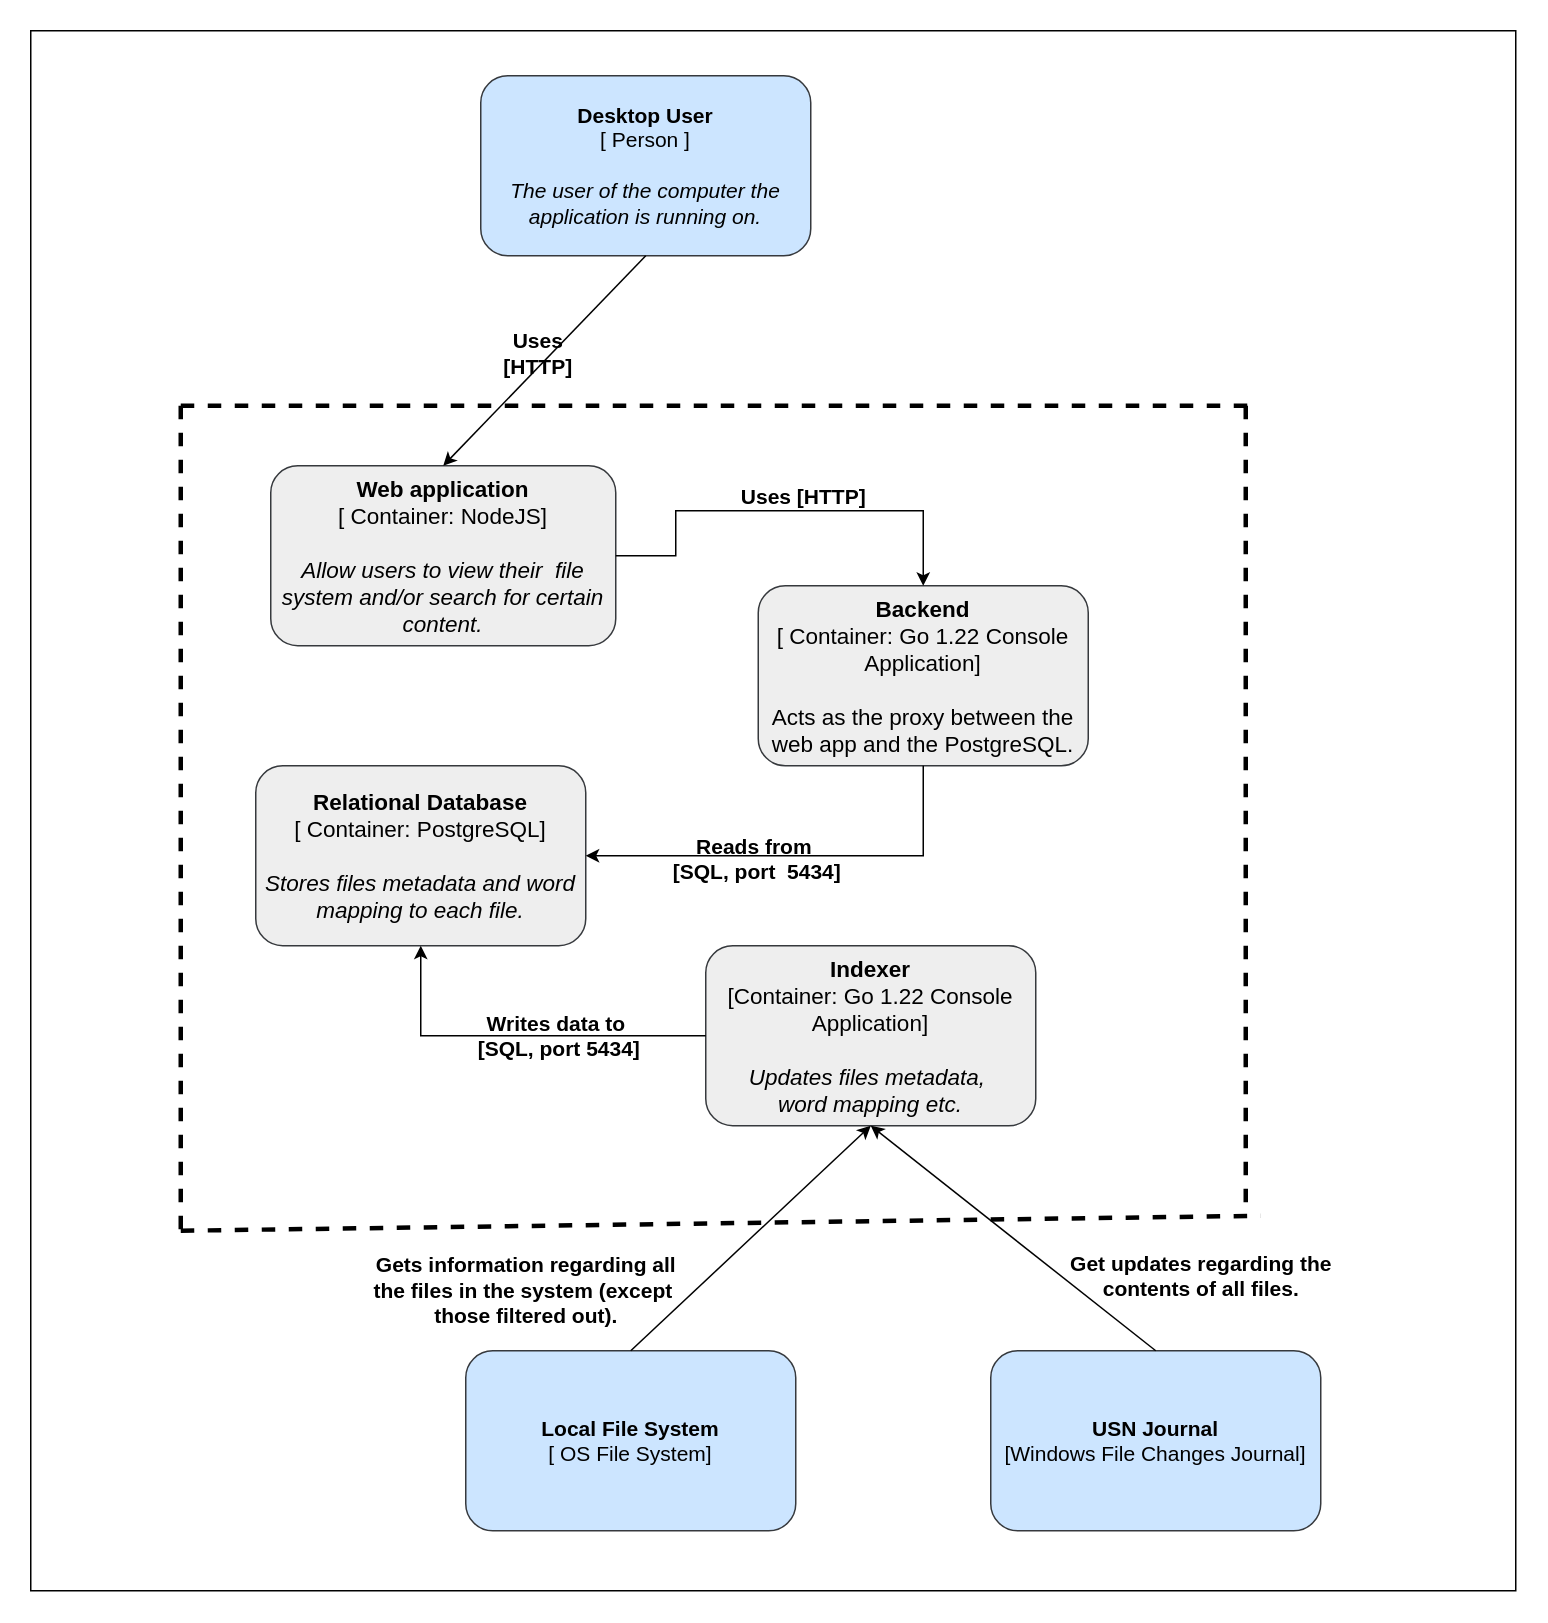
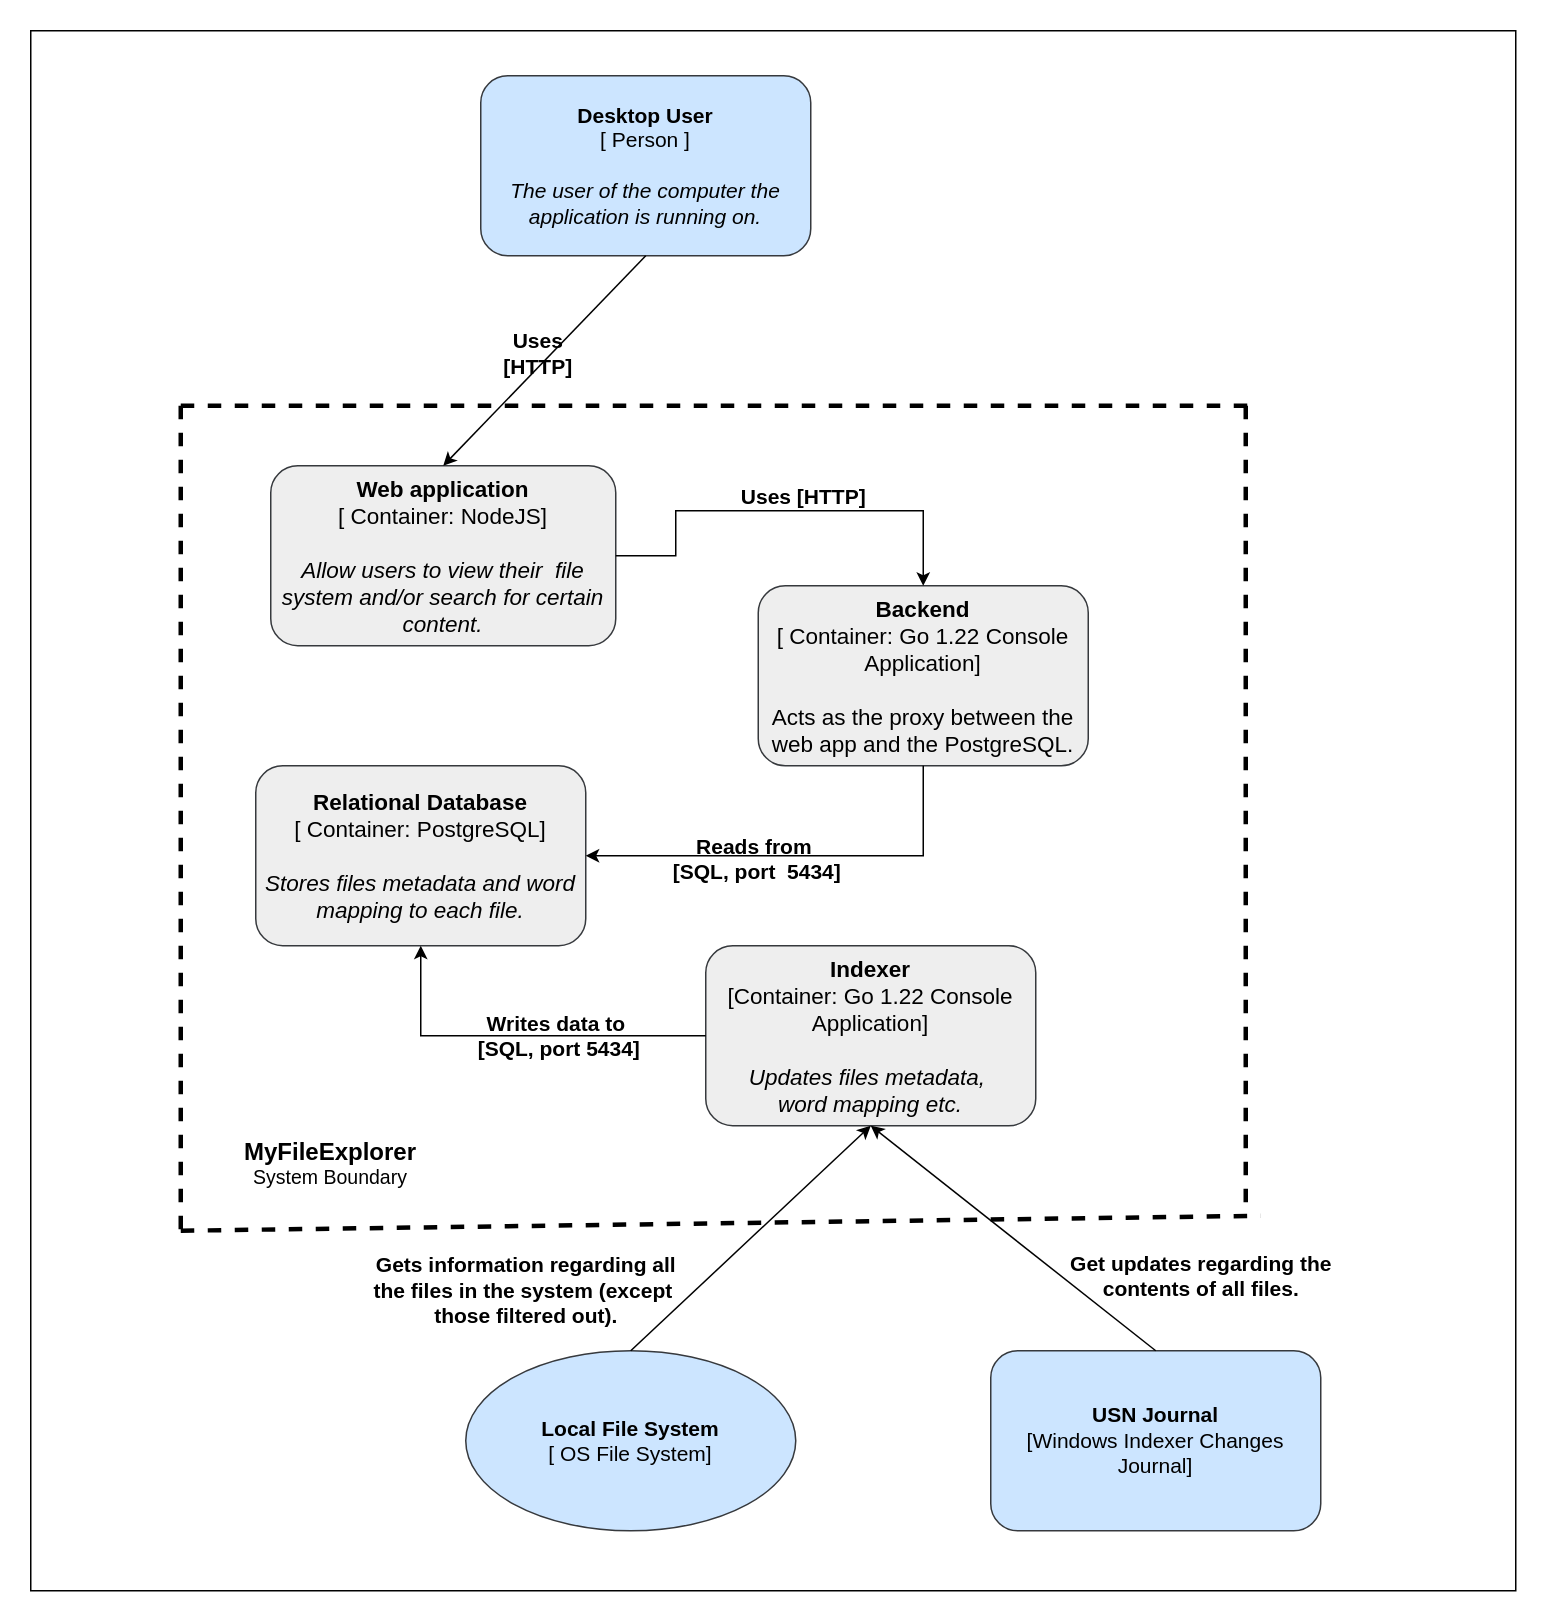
  <mxCell id="0" />
  <mxCell id="1" parent="0" />
  <mxCell id="2" value="" style="rounded=0;whiteSpace=wrap;html=1;" parent="1" vertex="1"><mxGeometry x="20" y="20" width="990" height="1040" as="geometry" /></mxCell>
  <mxCell id="3" value="&lt;b style=&quot;font-size: 15px;&quot;&gt;&lt;font style=&quot;font-size: 15px;&quot;&gt;Web application&lt;/font&gt;&lt;/b&gt;&lt;div style=&quot;font-size: 15px;&quot;&gt;&lt;font style=&quot;font-size: 15px;&quot;&gt;[ Container: NodeJS]&lt;/font&gt;&lt;/div&gt;&lt;div style=&quot;font-size: 15px;&quot;&gt;&lt;font style=&quot;font-size: 15px;&quot;&gt;&lt;br&gt;&lt;/font&gt;&lt;/div&gt;&lt;div style=&quot;font-size: 15px;&quot;&gt;&lt;i style=&quot;&quot;&gt;&lt;font style=&quot;font-size: 15px;&quot;&gt;Allow users to view their&amp;nbsp; file system and/or search for certain content.&lt;/font&gt;&lt;/i&gt;&lt;/div&gt;" style="rounded=1;whiteSpace=wrap;html=1;fillColor=#eeeeee;strokeColor=#36393d;" parent="1" vertex="1"><mxGeometry x="180" y="310" width="230" height="120" as="geometry" /></mxCell>
  <mxCell id="4" value="&lt;b style=&quot;font-size: 14px;&quot;&gt;&lt;font style=&quot;font-size: 14px;&quot;&gt;Desktop User&lt;br&gt;&lt;/font&gt;&lt;/b&gt;&lt;div style=&quot;font-size: 14px;&quot;&gt;&lt;font style=&quot;font-size: 14px;&quot;&gt;[ Person ]&lt;/font&gt;&lt;/div&gt;&lt;div style=&quot;font-size: 14px;&quot;&gt;&lt;font style=&quot;font-size: 14px;&quot;&gt;&lt;br&gt;&lt;/font&gt;&lt;/div&gt;&lt;div style=&quot;font-size: 14px;&quot;&gt;&lt;i style=&quot;&quot;&gt;&lt;font style=&quot;font-size: 14px;&quot;&gt;The user of the computer the application is running on.&lt;/font&gt;&lt;/i&gt;&lt;/div&gt;" style="rounded=1;whiteSpace=wrap;html=1;fillColor=#cce5ff;strokeColor=#36393d;" parent="1" vertex="1"><mxGeometry x="320" y="50" width="220" height="120" as="geometry" /></mxCell>
  <mxCell id="5" value="" style="endArrow=classic;html=1;rounded=0;exitX=0.5;exitY=1;exitDx=0;exitDy=0;entryX=0.5;entryY=0;entryDx=0;entryDy=0;" parent="1" source="4" target="3" edge="1"><mxGeometry width="50" height="50" relative="1" as="geometry"><mxPoint x="850" y="330" as="sourcePoint" /><mxPoint x="860" y="410" as="targetPoint" /></mxGeometry></mxCell>
  <mxCell id="6" value="&lt;font style=&quot;font-size: 14px;&quot;&gt;Uses&lt;br style=&quot;font-size: 14px;&quot;&gt;[HTTP]&lt;/font&gt;" style="edgeLabel;html=1;align=center;verticalAlign=middle;resizable=0;points=[];fontSize=14;labelBackgroundColor=none;fontStyle=1;fontColor=default;" parent="5" vertex="1" connectable="0"><mxGeometry x="0.033" y="-4" relative="1" as="geometry"><mxPoint y="-5" as="offset" /></mxGeometry></mxCell>
  <mxCell id="7" value="&lt;font style=&quot;font-size: 15px;&quot;&gt;&lt;b style=&quot;&quot;&gt;Relational Database&lt;/b&gt;&lt;br&gt;&lt;/font&gt;&lt;div style=&quot;font-size: 15px;&quot;&gt;&lt;font style=&quot;font-size: 15px;&quot;&gt;[ Container: PostgreSQL]&lt;/font&gt;&lt;/div&gt;&lt;div style=&quot;font-size: 15px;&quot;&gt;&lt;font style=&quot;font-size: 15px;&quot;&gt;&lt;br&gt;&lt;/font&gt;&lt;/div&gt;&lt;div style=&quot;font-size: 15px;&quot;&gt;&lt;i&gt;&lt;font style=&quot;font-size: 15px;&quot;&gt;Stores files metadata and word&lt;/font&gt;&lt;/i&gt;&lt;/div&gt;&lt;div style=&quot;font-size: 15px;&quot;&gt;&lt;i&gt;&lt;font style=&quot;font-size: 15px;&quot;&gt;mapping to each file.&lt;/font&gt;&lt;/i&gt;&lt;/div&gt;" style="rounded=1;whiteSpace=wrap;html=1;fillColor=#eeeeee;strokeColor=#36393d;" parent="1" vertex="1"><mxGeometry x="170" y="510" width="220" height="120" as="geometry" /></mxCell>
  <mxCell id="8" value="&lt;font style=&quot;font-size: 15px;&quot;&gt;&lt;span style=&quot;background-color: initial;&quot;&gt;&lt;b style=&quot;&quot;&gt;Indexer&lt;br&gt;&lt;/b&gt;[Container: Go 1.22 Console&lt;br&gt;Application]&lt;/span&gt;&lt;br&gt;&lt;/font&gt;&lt;div style=&quot;font-size: 15px;&quot;&gt;&lt;font style=&quot;font-size: 15px;&quot;&gt;&lt;br&gt;&lt;/font&gt;&lt;/div&gt;&lt;div style=&quot;font-size: 15px;&quot;&gt;&lt;i&gt;&lt;font style=&quot;font-size: 15px;&quot;&gt;Updates files metadata,&amp;nbsp;&lt;/font&gt;&lt;/i&gt;&lt;/div&gt;&lt;div style=&quot;font-size: 15px;&quot;&gt;&lt;i&gt;&lt;font style=&quot;font-size: 15px;&quot;&gt;word mapping etc.&lt;/font&gt;&lt;/i&gt;&lt;/div&gt;" style="rounded=1;whiteSpace=wrap;html=1;fillColor=#eeeeee;strokeColor=#36393d;" parent="1" vertex="1"><mxGeometry x="470" y="630" width="220" height="120" as="geometry" /></mxCell>
- <mxCell id="9" value="&lt;b style=&quot;font-size: 14px;&quot;&gt;&lt;font style=&quot;font-size: 14px;&quot;&gt;Local File System&lt;br&gt;&lt;/font&gt;&lt;/b&gt;&lt;div style=&quot;font-size: 14px;&quot;&gt;[ OS File System]&lt;/div&gt;" style="rounded=1;whiteSpace=wrap;html=1;fillColor=#cce5ff;strokeColor=#36393d;" parent="1" vertex="1"><mxGeometry x="310" y="900" width="220" height="120" as="geometry" /></mxCell>
+ <mxCell id="9" value="&lt;b style=&quot;font-size: 14px;&quot;&gt;&lt;font style=&quot;font-size: 14px;&quot;&gt;Local File System&lt;br&gt;&lt;/font&gt;&lt;/b&gt;&lt;div style=&quot;font-size: 14px;&quot;&gt;[ OS File System]&lt;/div&gt;" style="ellipse;whiteSpace=wrap;html=1;fillColor=#cce5ff;strokeColor=#36393d;" parent="1" vertex="1"><mxGeometry x="310" y="900" width="220" height="120" as="geometry" /></mxCell>
  <mxCell id="10" value="&lt;br&gt;&lt;br&gt;" style="endArrow=classic;html=1;rounded=0;exitX=0.5;exitY=0;exitDx=0;exitDy=0;entryX=0.5;entryY=1;entryDx=0;entryDy=0;" parent="1" source="9" target="8" edge="1"><mxGeometry width="50" height="50" relative="1" as="geometry"><mxPoint x="670" y="740" as="sourcePoint" /><mxPoint x="570" y="870" as="targetPoint" /></mxGeometry></mxCell>
  <mxCell id="11" value="&lt;font style=&quot;font-size: 14px;&quot;&gt;&lt;b style=&quot;font-size: 14px;&quot;&gt;Gets information regarding all&lt;br style=&quot;font-size: 14px;&quot;&gt;the files in the system (except&amp;nbsp;&lt;br style=&quot;font-size: 14px;&quot;&gt;those filtered out).&lt;/b&gt;&lt;/font&gt;" style="edgeLabel;html=1;align=center;verticalAlign=middle;resizable=0;points=[];labelBackgroundColor=none;fontSize=14;fontColor=default;" parent="10" vertex="1" connectable="0"><mxGeometry x="0.153" relative="1" as="geometry"><mxPoint x="-162" y="46" as="offset" /></mxGeometry></mxCell>
  <mxCell id="12" value="" style="endArrow=none;dashed=1;html=1;rounded=0;strokeWidth=3;" parent="1" edge="1"><mxGeometry width="50" height="50" relative="1" as="geometry"><mxPoint x="120" y="270" as="sourcePoint" /><mxPoint x="840" y="270" as="targetPoint" /></mxGeometry></mxCell>
  <mxCell id="13" value="" style="endArrow=none;dashed=1;html=1;rounded=0;strokeWidth=3;" parent="1" edge="1"><mxGeometry width="50" height="50" relative="1" as="geometry"><mxPoint x="120" y="270" as="sourcePoint" /><mxPoint x="120" y="820" as="targetPoint" /></mxGeometry></mxCell>
  <mxCell id="14" value="" style="endArrow=none;dashed=1;html=1;rounded=0;strokeWidth=3;" parent="1" edge="1"><mxGeometry width="50" height="50" relative="1" as="geometry"><mxPoint x="120" y="820" as="sourcePoint" /><mxPoint x="840" y="810" as="targetPoint" /></mxGeometry></mxCell>
  <mxCell id="15" value="" style="endArrow=none;dashed=1;html=1;rounded=0;strokeWidth=3;" parent="1" edge="1"><mxGeometry width="50" height="50" relative="1" as="geometry"><mxPoint x="830" y="270" as="sourcePoint" /><mxPoint x="830" y="810" as="targetPoint" /></mxGeometry></mxCell>
- <mxCell id="17" value="&lt;span style=&quot;font-size: 14px; background-color: initial;&quot;&gt;&lt;b&gt;USN Journal&lt;br&gt;&lt;/b&gt;[Windows File Changes Journal]&lt;/span&gt;" style="rounded=1;whiteSpace=wrap;html=1;fillColor=#cce5ff;strokeColor=#36393d;" parent="1" vertex="1"><mxGeometry x="660" y="900" width="220" height="120" as="geometry" /></mxCell>
+ <mxCell id="16" value="&lt;font style=&quot;font-size: 16px;&quot;&gt;&lt;b&gt;MyFileExplorer&lt;/b&gt;&lt;/font&gt;&lt;br&gt;&lt;font style=&quot;font-size: 13px;&quot;&gt;System Boundary&lt;/font&gt;" style="text;html=1;strokeColor=none;fillColor=none;align=center;verticalAlign=middle;whiteSpace=wrap;rounded=0;" parent="1" vertex="1"><mxGeometry x="140" y="760" width="160" height="30" as="geometry" /></mxCell>
+ <mxCell id="17" value="&lt;span style=&quot;font-size: 14px; background-color: initial;&quot;&gt;&lt;b&gt;USN Journal&lt;br&gt;&lt;/b&gt;[Windows Indexer Changes Journal]&lt;/span&gt;" style="rounded=1;whiteSpace=wrap;html=1;fillColor=#cce5ff;strokeColor=#36393d;" parent="1" vertex="1"><mxGeometry x="660" y="900" width="220" height="120" as="geometry" /></mxCell>
  <mxCell id="18" value="" style="endArrow=classic;html=1;rounded=0;exitX=0.5;exitY=0;exitDx=0;exitDy=0;entryX=0.5;entryY=1;entryDx=0;entryDy=0;" parent="1" source="17" target="8" edge="1"><mxGeometry width="50" height="50" relative="1" as="geometry"><mxPoint x="690" y="810" as="sourcePoint" /><mxPoint x="870" y="940" as="targetPoint" /></mxGeometry></mxCell>
  <mxCell id="19" value="&lt;font style=&quot;font-size: 14px;&quot;&gt;Get updates regarding the&lt;br style=&quot;font-size: 14px;&quot;&gt;contents of all files.&lt;/font&gt;" style="edgeLabel;html=1;align=center;verticalAlign=middle;resizable=0;points=[];labelBackgroundColor=none;fontColor=default;fontSize=14;fontStyle=1" parent="18" vertex="1" connectable="0"><mxGeometry x="0.015" y="3" relative="1" as="geometry"><mxPoint x="128" y="23" as="offset" /></mxGeometry></mxCell>
  <mxCell id="20" value="" style="endArrow=classic;html=1;rounded=0;exitX=0;exitY=0.5;exitDx=0;exitDy=0;entryX=0.5;entryY=1;entryDx=0;entryDy=0;" parent="1" source="8" target="7" edge="1"><mxGeometry width="50" height="50" relative="1" as="geometry"><mxPoint x="450" y="700" as="sourcePoint" /><mxPoint x="270" y="630" as="targetPoint" /><Array as="points"><mxPoint x="280" y="690" /></Array></mxGeometry></mxCell>
  <mxCell id="21" value="&lt;font style=&quot;font-size: 14px;&quot;&gt;&lt;b style=&quot;font-size: 14px;&quot;&gt;Writes data to&amp;nbsp;&lt;br style=&quot;border-color: var(--border-color); font-size: 14px;&quot;&gt;[SQL, port 5434]&lt;/b&gt;&lt;/font&gt;" style="edgeLabel;html=1;align=center;verticalAlign=middle;resizable=0;points=[];labelBackgroundColor=none;fontColor=default;fontSize=14;" parent="20" vertex="1" connectable="0"><mxGeometry x="-0.21" y="-1" relative="1" as="geometry"><mxPoint as="offset" /></mxGeometry></mxCell>
  <mxCell id="22" value="&lt;font style=&quot;font-size: 15px;&quot;&gt;&lt;span style=&quot;background-color: initial;&quot;&gt;&lt;b style=&quot;&quot;&gt;Backend&lt;br&gt;&lt;/b&gt;[ Container: Go 1.22 Console&lt;br&gt;Application]&lt;/span&gt;&lt;br&gt;&lt;/font&gt;&lt;div style=&quot;font-size: 15px;&quot;&gt;&lt;font style=&quot;font-size: 15px;&quot;&gt;&lt;br&gt;Acts as the proxy between the web app and the PostgreSQL.&lt;/font&gt;&lt;/div&gt;" style="rounded=1;whiteSpace=wrap;html=1;fillColor=#eeeeee;strokeColor=#36393d;" parent="1" vertex="1"><mxGeometry x="505" y="390" width="220" height="120" as="geometry" /></mxCell>
  <mxCell id="23" value="" style="endArrow=classic;html=1;rounded=0;exitX=0.5;exitY=1;exitDx=0;exitDy=0;entryX=1;entryY=0.5;entryDx=0;entryDy=0;" parent="1" source="22" target="7" edge="1"><mxGeometry width="50" height="50" relative="1" as="geometry"><mxPoint x="600" y="520" as="sourcePoint" /><mxPoint x="450" y="490" as="targetPoint" /><Array as="points"><mxPoint x="615" y="570" /></Array></mxGeometry></mxCell>
  <mxCell id="24" value="&lt;font style=&quot;font-size: 14px;&quot;&gt;&lt;b style=&quot;font-size: 14px;&quot;&gt;Reads from&amp;nbsp;&lt;br style=&quot;border-color: var(--border-color); font-size: 14px;&quot;&gt;&lt;span style=&quot;font-size: 14px;&quot;&gt;[SQL, port&amp;nbsp; 5434]&lt;/span&gt;&lt;/b&gt;&lt;/font&gt;" style="edgeLabel;html=1;align=center;verticalAlign=middle;resizable=0;points=[];labelBackgroundColor=none;fontColor=default;fontSize=14;" parent="23" vertex="1" connectable="0"><mxGeometry x="0.203" y="1" relative="1" as="geometry"><mxPoint x="-1" as="offset" /></mxGeometry></mxCell>
  <mxCell id="25" value="" style="endArrow=classic;html=1;rounded=0;exitX=1;exitY=0.5;exitDx=0;exitDy=0;entryX=0.5;entryY=0;entryDx=0;entryDy=0;" parent="1" source="3" target="22" edge="1"><mxGeometry width="50" height="50" relative="1" as="geometry"><mxPoint x="400" y="540" as="sourcePoint" /><mxPoint x="450" y="490" as="targetPoint" /><Array as="points"><mxPoint x="450" y="370" /><mxPoint x="450" y="340" /><mxPoint x="615" y="340" /></Array></mxGeometry></mxCell>
  <mxCell id="26" value="&lt;font style=&quot;font-size: 14px;&quot;&gt;&lt;span style=&quot;font-size: 14px;&quot;&gt;&lt;b style=&quot;font-size: 14px;&quot;&gt;Uses [HTTP]&lt;/b&gt;&lt;/span&gt;&lt;/font&gt;" style="edgeLabel;html=1;align=center;verticalAlign=middle;resizable=0;points=[];labelBackgroundColor=none;fontColor=default;fontSize=14;" parent="25" vertex="1" connectable="0"><mxGeometry x="0.115" y="1" relative="1" as="geometry"><mxPoint x="-5" y="-9" as="offset" /></mxGeometry></mxCell>
